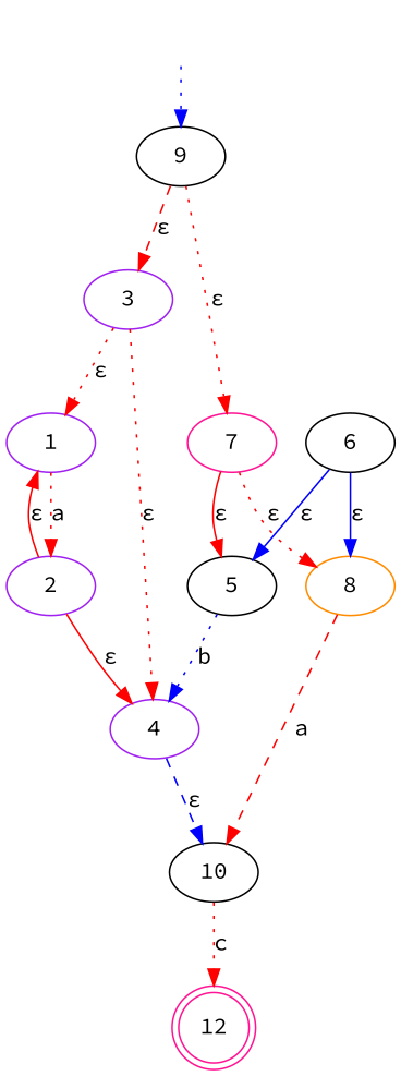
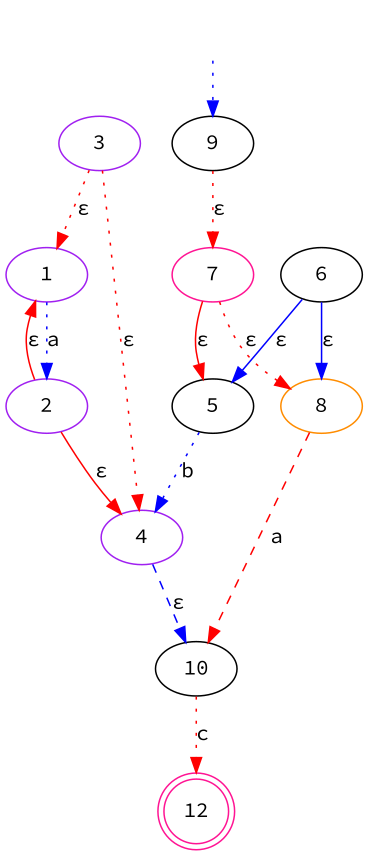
  digraph {
    fontname="Source Code Pro"
    rankdir=TB
    node [fontname="Source Code Pro" color=black]
    edge [color=red fontname="Source Code Pro" style=dotted]
    fake [style=invisible color=""]
    9 [root=true]
    3 [color=purple]
    7 [color=deeppink]
    1 [color=purple]
    4 [color=purple]
    8 [color=darkorange]
    5
    2 [color=purple]
    10
    12 [color=deeppink shape=doublecircle]
    6
    fake -> 9 [color=blue]
-   9 -> 3 [label="ε" style=dashed]
    9 -> 7 [label="ε"]
    3 -> 1 [label="ε"]
    3 -> 4 [label="ε"]
    7 -> 8 [label="ε"]
    7 -> 5 [label="ε" style=solid]
-   1 -> 2 [label=a]
+   1 -> 2 [color=blue label=a]
    4 -> 10 [color=blue label="ε" style=dashed]
    8 -> 10 [label=a style=dashed]
    5 -> 4 [color=blue label=b]
    2 -> 1 [label="ε" style=solid]
    2 -> 4 [label="ε" style=solid]
    10 -> 12 [label=c]
    6 -> 8 [color=blue label="ε" style=solid]
    6 -> 5 [color=blue label="ε" style=solid]
  }
